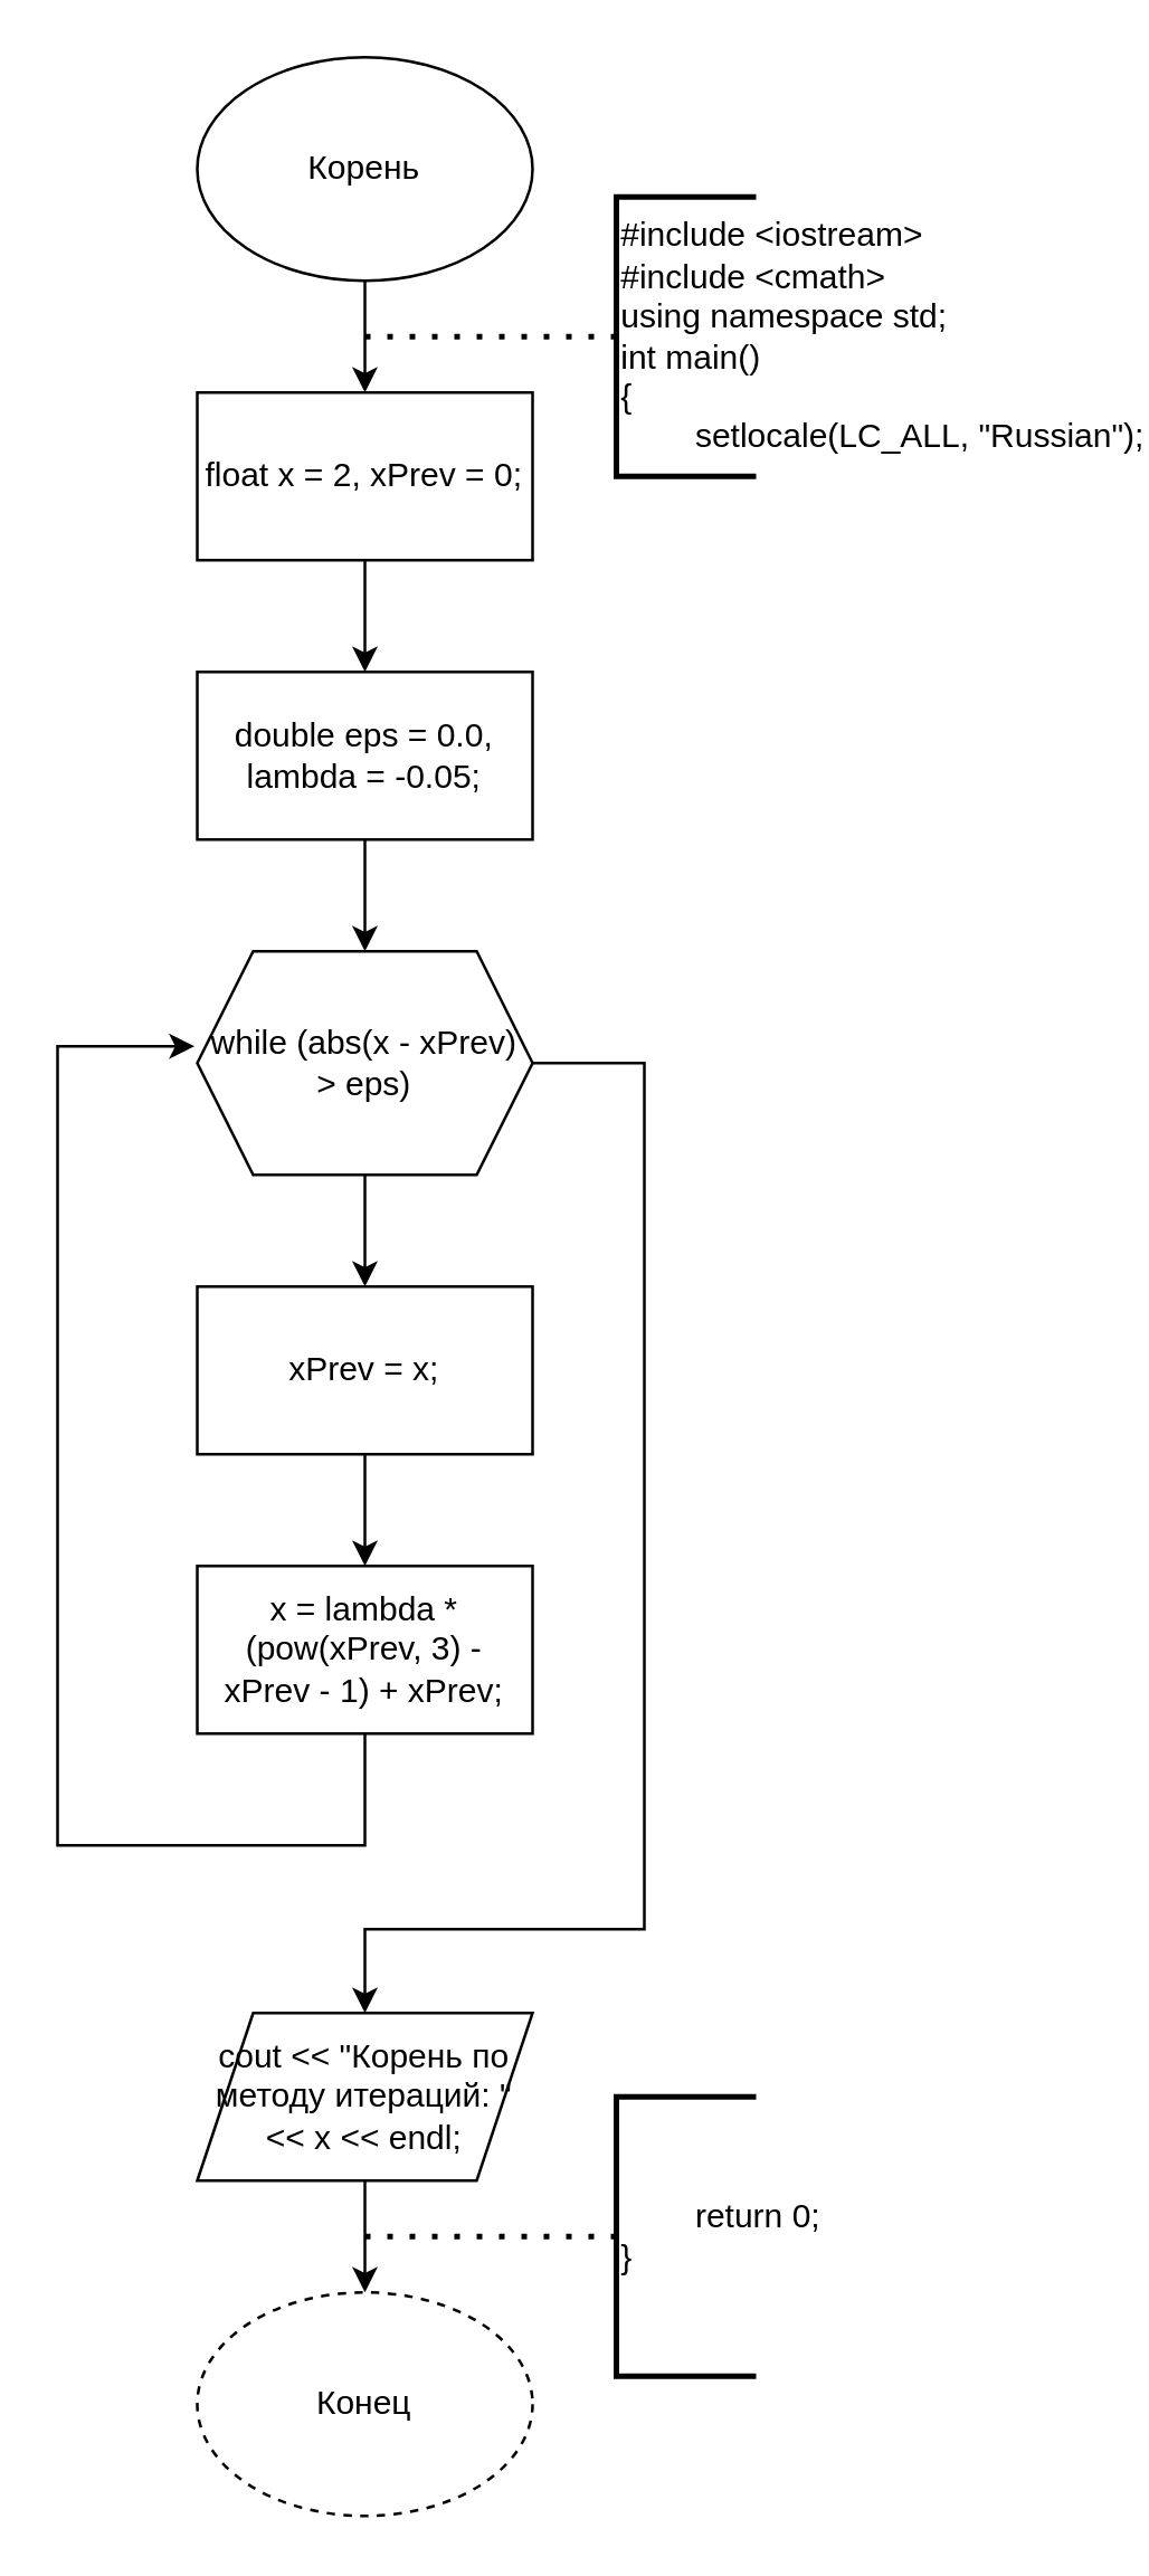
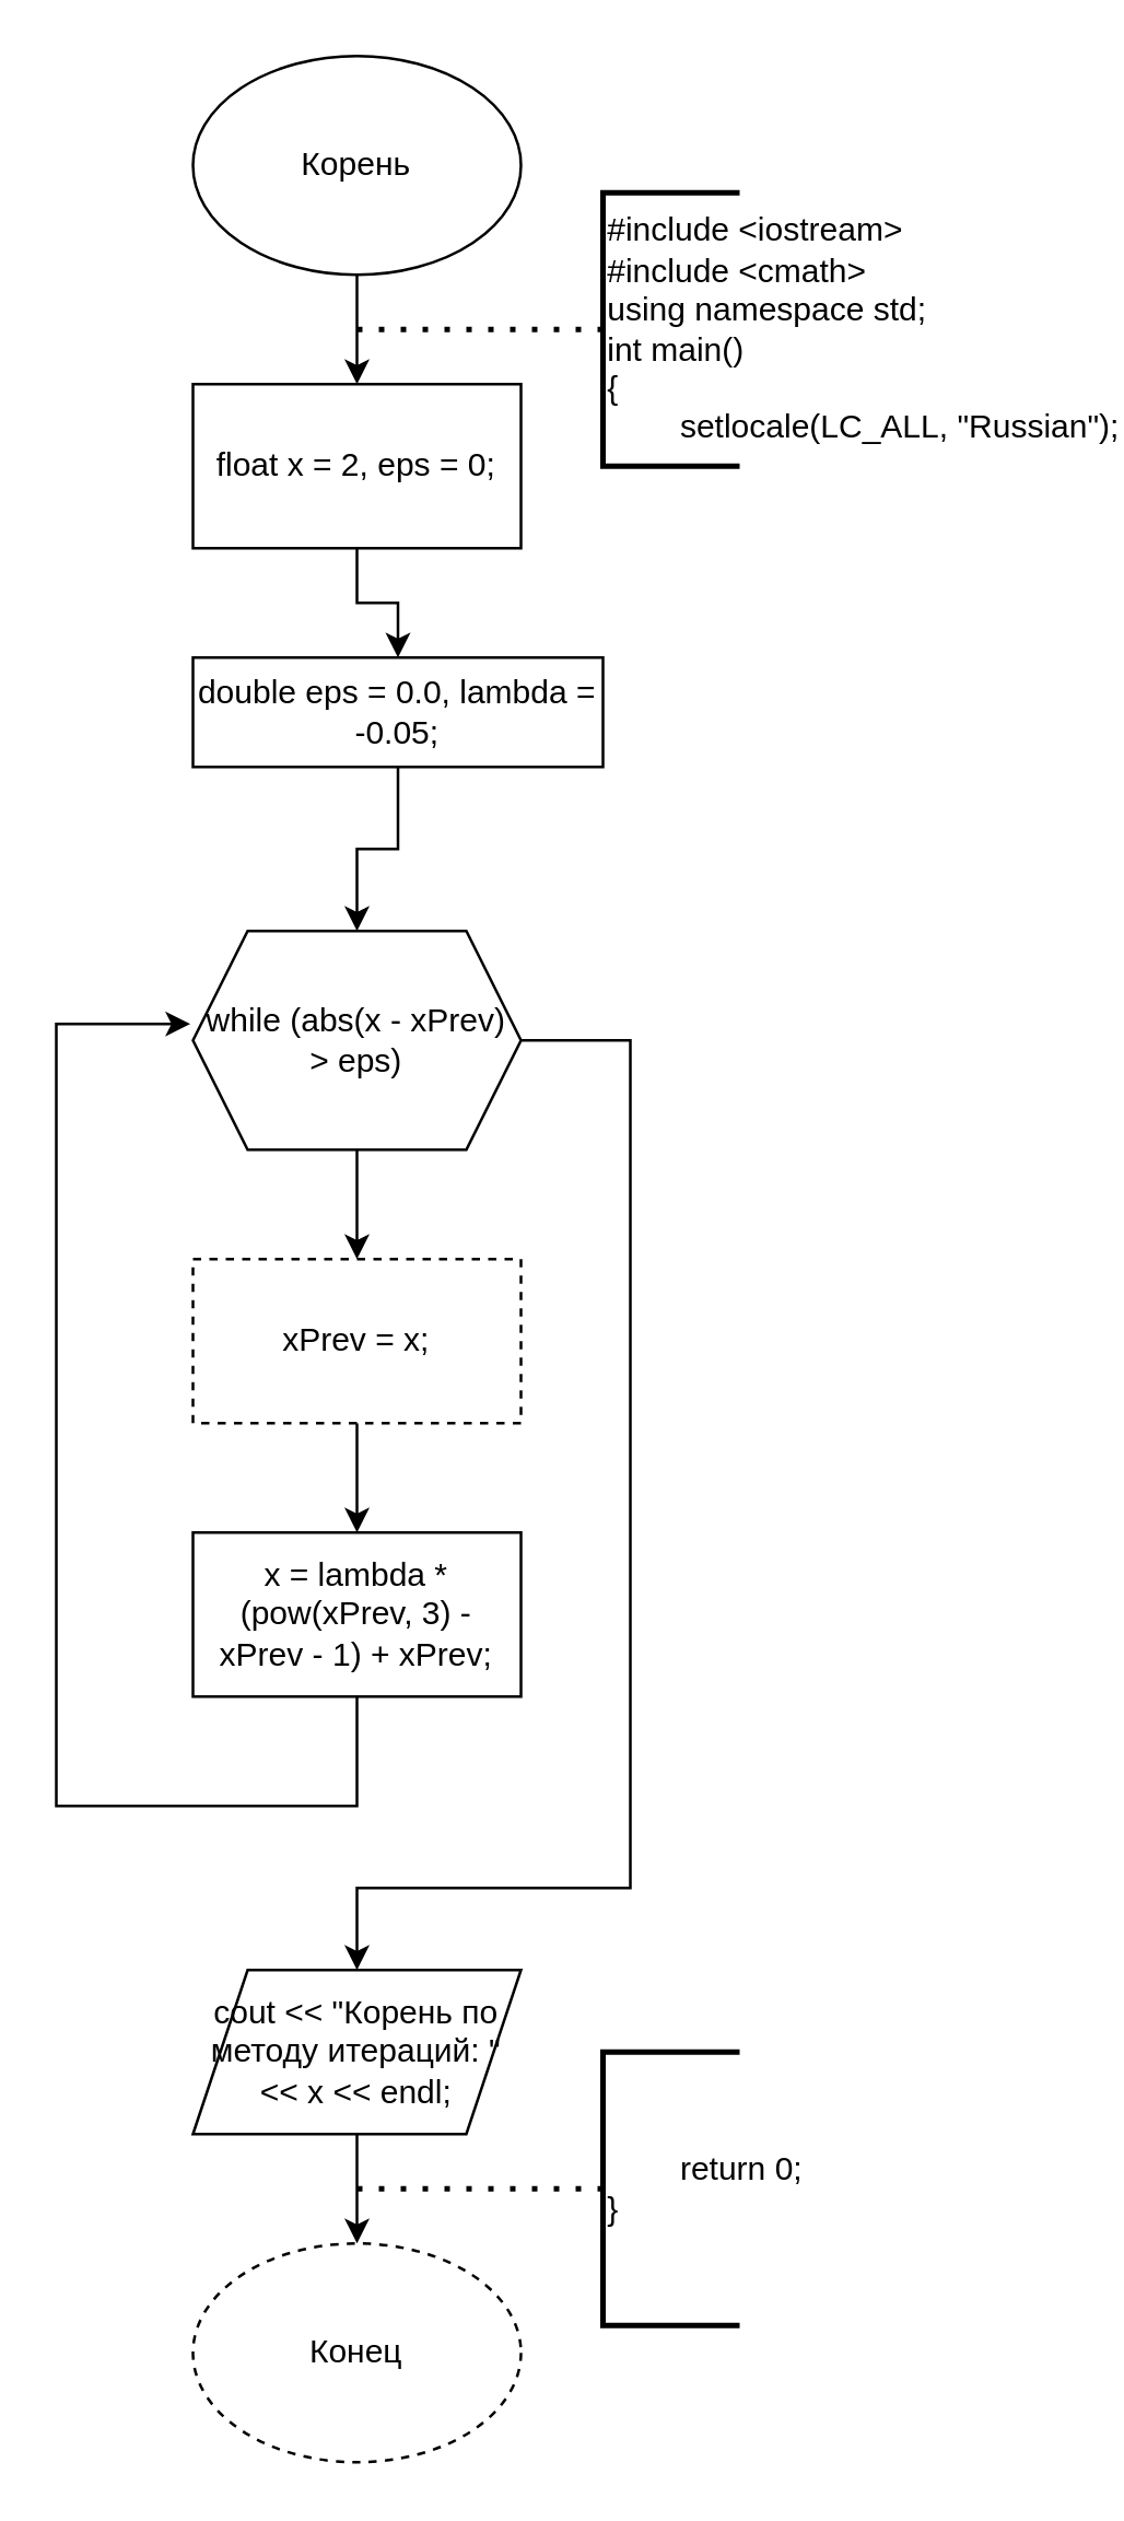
  <mxCell id="0" />
  <mxCell id="1" parent="0" />
  <mxCell id="2" style="edgeStyle=orthogonalEdgeStyle;rounded=0;orthogonalLoop=1;jettySize=auto;html=1;exitX=0.5;exitY=1;exitDx=0;exitDy=0;entryX=0.5;entryY=0;entryDx=0;entryDy=0;" edge="1" parent="1" source="3" target="5"><mxGeometry relative="1" as="geometry" /></mxCell>
  <mxCell id="3" value="Корень" style="ellipse;whiteSpace=wrap;html=1;" vertex="1" parent="1"><mxGeometry x="70" y="20" width="120" height="80" as="geometry" /></mxCell>
  <mxCell id="4" style="edgeStyle=orthogonalEdgeStyle;rounded=0;orthogonalLoop=1;jettySize=auto;html=1;exitX=0.5;exitY=1;exitDx=0;exitDy=0;entryX=0.5;entryY=0;entryDx=0;entryDy=0;" edge="1" parent="1" source="5" target="9"><mxGeometry relative="1" as="geometry" /></mxCell>
- <mxCell id="5" value="&lt;div&gt;&lt;span style=&quot;white-space: normal;&quot;&gt;float x = 2, xPrev = 0;&lt;/span&gt;&lt;br&gt;&lt;/div&gt;" style="rounded=0;whiteSpace=wrap;html=1;" vertex="1" parent="1"><mxGeometry x="70" y="140" width="120" height="60" as="geometry" /></mxCell>
+ <mxCell id="5" value="&lt;div&gt;&lt;span style=&quot;white-space: normal;&quot;&gt;float x = 2, eps = 0;&lt;/span&gt;&lt;br&gt;&lt;/div&gt;" style="rounded=0;whiteSpace=wrap;html=1;" vertex="1" parent="1"><mxGeometry x="70" y="140" width="120" height="60" as="geometry" /></mxCell>
  <mxCell id="6" value="" style="endArrow=none;dashed=1;html=1;dashPattern=1 3;strokeWidth=2;rounded=0;" edge="1" parent="1"><mxGeometry width="50" height="50" relative="1" as="geometry"><mxPoint x="220" y="120" as="sourcePoint" /><mxPoint x="130" y="120" as="targetPoint" /></mxGeometry></mxCell>
  <mxCell id="7" value="&lt;div&gt;#include &amp;lt;iostream&amp;gt;&lt;/div&gt;&lt;div&gt;#include &amp;lt;cmath&amp;gt;&lt;/div&gt;&lt;div&gt;using namespace std;&lt;/div&gt;&lt;div&gt;int main()&lt;/div&gt;&lt;div&gt;{&lt;/div&gt;&lt;div&gt;&lt;span style=&quot;white-space-collapse: collapse;&quot;&gt;&lt;span style=&quot;white-space-collapse: preserve;&quot;&gt;&#09;&lt;/span&gt;setlocale(LC_ALL, &quot;Russian&quot;);&lt;/span&gt;&lt;/div&gt;" style="strokeWidth=2;html=1;shape=mxgraph.flowchart.annotation_1;align=left;pointerEvents=1;" vertex="1" parent="1"><mxGeometry x="220" y="70" width="50" height="100" as="geometry" /></mxCell>
  <mxCell id="8" style="edgeStyle=orthogonalEdgeStyle;rounded=0;orthogonalLoop=1;jettySize=auto;html=1;exitX=0.5;exitY=1;exitDx=0;exitDy=0;entryX=0.5;entryY=0;entryDx=0;entryDy=0;" edge="1" parent="1" source="9" target="12"><mxGeometry relative="1" as="geometry" /></mxCell>
- <mxCell id="9" value="double eps = 0.0, lambda = -0.05;" style="rounded=0;whiteSpace=wrap;html=1;" vertex="1" parent="1"><mxGeometry x="70" y="240" width="120" height="60" as="geometry" /></mxCell>
+ <mxCell id="9" value="double eps = 0.0, lambda = -0.05;" style="rounded=0;whiteSpace=wrap;html=1;" vertex="1" parent="1"><mxGeometry x="70" y="240" width="150" height="40" as="geometry" /></mxCell>
  <mxCell id="10" style="edgeStyle=orthogonalEdgeStyle;rounded=0;orthogonalLoop=1;jettySize=auto;html=1;exitX=0.5;exitY=1;exitDx=0;exitDy=0;entryX=0.5;entryY=0;entryDx=0;entryDy=0;" edge="1" parent="1" source="12" target="14"><mxGeometry relative="1" as="geometry" /></mxCell>
  <mxCell id="11" style="edgeStyle=orthogonalEdgeStyle;rounded=0;orthogonalLoop=1;jettySize=auto;html=1;exitX=1;exitY=0.5;exitDx=0;exitDy=0;entryX=0.5;entryY=0;entryDx=0;entryDy=0;" edge="1" parent="1" source="12" target="18"><mxGeometry relative="1" as="geometry"><Array as="points"><mxPoint x="230" y="380" /><mxPoint x="230" y="690" /><mxPoint x="130" y="690" /></Array></mxGeometry></mxCell>
  <mxCell id="12" value="while (abs(x - xPrev) &amp;gt; eps)" style="shape=hexagon;perimeter=hexagonPerimeter2;whiteSpace=wrap;html=1;fixedSize=1;" vertex="1" parent="1"><mxGeometry x="70" y="340" width="120" height="80" as="geometry" /></mxCell>
  <mxCell id="13" style="edgeStyle=orthogonalEdgeStyle;rounded=0;orthogonalLoop=1;jettySize=auto;html=1;exitX=0.5;exitY=1;exitDx=0;exitDy=0;entryX=0.5;entryY=0;entryDx=0;entryDy=0;" edge="1" parent="1" source="14" target="15"><mxGeometry relative="1" as="geometry" /></mxCell>
- <mxCell id="14" value="xPrev = x;" style="rounded=0;whiteSpace=wrap;html=1;" vertex="1" parent="1"><mxGeometry x="70" y="460" width="120" height="60" as="geometry" /></mxCell>
+ <mxCell id="14" value="xPrev = x;" style="rounded=0;whiteSpace=wrap;html=1;dashed=1;" vertex="1" parent="1"><mxGeometry x="70" y="460" width="120" height="60" as="geometry" /></mxCell>
  <mxCell id="15" value="x = lambda * (pow(xPrev, 3) - xPrev - 1) + xPrev;" style="rounded=0;whiteSpace=wrap;html=1;" vertex="1" parent="1"><mxGeometry x="70" y="560" width="120" height="60" as="geometry" /></mxCell>
  <mxCell id="16" style="edgeStyle=orthogonalEdgeStyle;rounded=0;orthogonalLoop=1;jettySize=auto;html=1;exitX=0.5;exitY=1;exitDx=0;exitDy=0;entryX=-0.008;entryY=0.425;entryDx=0;entryDy=0;entryPerimeter=0;" edge="1" parent="1" source="15" target="12"><mxGeometry relative="1" as="geometry"><Array as="points"><mxPoint x="130" y="660" /><mxPoint x="20" y="660" /><mxPoint x="20" y="374" /></Array></mxGeometry></mxCell>
  <mxCell id="17" style="edgeStyle=orthogonalEdgeStyle;rounded=0;orthogonalLoop=1;jettySize=auto;html=1;exitX=0.5;exitY=1;exitDx=0;exitDy=0;entryX=0.5;entryY=0;entryDx=0;entryDy=0;" edge="1" parent="1" source="18" target="19"><mxGeometry relative="1" as="geometry" /></mxCell>
  <mxCell id="18" value="cout &amp;lt;&amp;lt; &quot;Корень по методу итераций: &quot; &amp;lt;&amp;lt; x &amp;lt;&amp;lt; endl;" style="shape=parallelogram;perimeter=parallelogramPerimeter;whiteSpace=wrap;html=1;fixedSize=1;" vertex="1" parent="1"><mxGeometry x="70" y="720" width="120" height="60" as="geometry" /></mxCell>
  <mxCell id="19" value="Конец" style="ellipse;whiteSpace=wrap;html=1;dashed=1;" vertex="1" parent="1"><mxGeometry x="70" y="820" width="120" height="80" as="geometry" /></mxCell>
  <mxCell id="20" value="" style="endArrow=none;dashed=1;html=1;dashPattern=1 3;strokeWidth=2;rounded=0;" edge="1" parent="1"><mxGeometry width="50" height="50" relative="1" as="geometry"><mxPoint x="220" y="800" as="sourcePoint" /><mxPoint x="130" y="800" as="targetPoint" /></mxGeometry></mxCell>
  <mxCell id="21" value="&lt;div&gt;&lt;span style=&quot;white-space-collapse: collapse;&quot;&gt;&lt;span style=&quot;white-space-collapse: preserve;&quot;&gt;&#09;&lt;/span&gt;return 0;&lt;/span&gt;&lt;/div&gt;&lt;div&gt;}&lt;/div&gt;" style="strokeWidth=2;html=1;shape=mxgraph.flowchart.annotation_1;align=left;pointerEvents=1;" vertex="1" parent="1"><mxGeometry x="220" y="750" width="50" height="100" as="geometry" /></mxCell>
